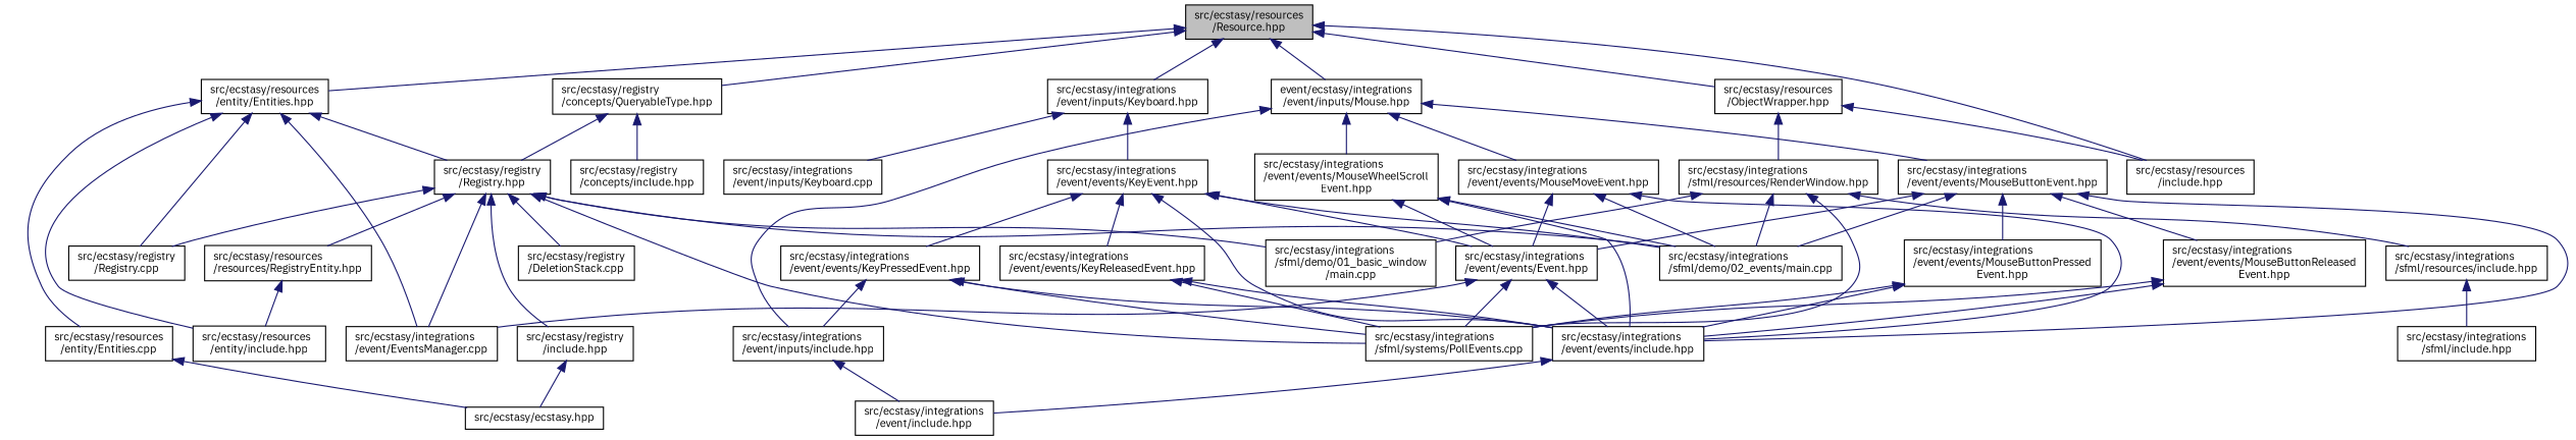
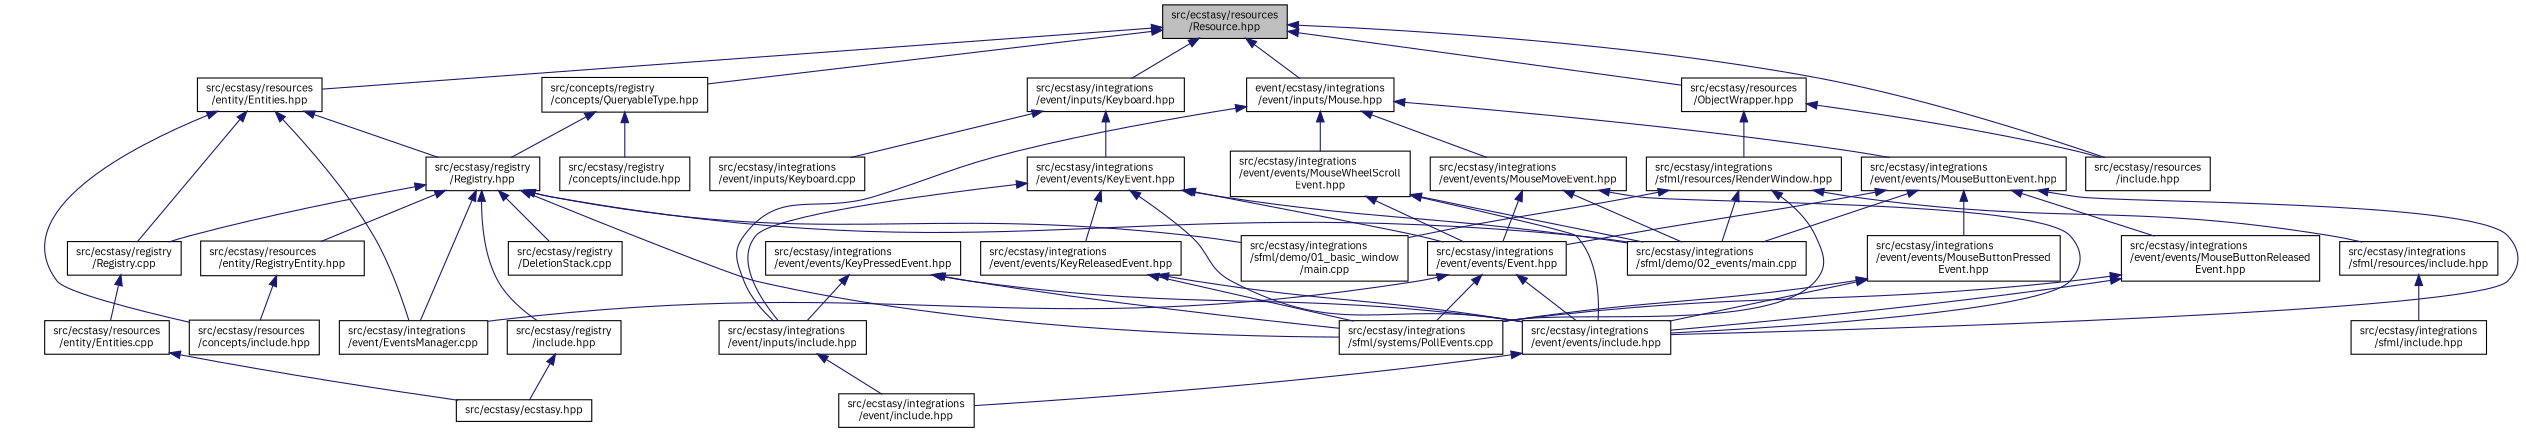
  digraph {
    fontname="IBM Plex Sans"
    node [color=black fillcolor=white fontname="IBM Plex Sans" fontsize=10 shape=record style=filled]
    edge [color=midnightblue dir=back fontname="IBM Plex Sans" fontsize=10 labelfontname=Helvetica labelfontsize=10 style=solid]
    n1 [fillcolor=grey75 fontcolor=black height=0.2 label="src/ecstasy/resources\l/Resource.hpp" width=0.4]
-   n2 [height=0.2 label="src/ecstasy/registry\l/concepts/QueryableType.hpp" width=0.4]
+   n2 [height=0.2 label="src/concepts/registry\l/concepts/QueryableType.hpp" width=0.4]
    n3 [height=0.2 label="src/ecstasy/resources\l/ObjectWrapper.hpp" width=0.4]
    n4 [height=0.2 label="src/ecstasy/resources\l/include.hpp" width=0.4]
    n5 [height=0.2 label="src/ecstasy/integrations\l/event/inputs/Keyboard.hpp" width=0.4]
    n6 [height=0.2 label="event/ecstasy/integrations\l/event/inputs/Mouse.hpp" width=0.4]
    n7 [height=0.2 label="src/ecstasy/resources\l/entity/Entities.hpp" width=0.4]
    n8 [height=0.2 label="src/ecstasy/registry\l/Registry.hpp" width=0.4]
    n9 [height=0.2 label="src/ecstasy/registry\l/concepts/include.hpp" width=0.4]
    n10 [height=0.2 label="src/ecstasy/integrations\l/sfml/resources/RenderWindow.hpp" width=0.4]
    n11 [height=0.2 label="src/ecstasy/integrations\l/event/events/KeyEvent.hpp" width=0.4]
    n12 [height=0.2 label="src/ecstasy/integrations\l/event/inputs/Keyboard.cpp" width=0.4]
    n13 [height=0.2 label="src/ecstasy/integrations\l/event/inputs/include.hpp" width=0.4]
    n14 [height=0.2 label="src/ecstasy/integrations\l/event/events/MouseButtonEvent.hpp" width=0.4]
    n15 [height=0.2 label="src/ecstasy/integrations\l/event/events/MouseMoveEvent.hpp" width=0.4]
    n16 [height=0.2 label="src/ecstasy/integrations\l/event/events/MouseWheelScroll\lEvent.hpp" width=0.4]
    n17 [height=0.2 label="src/ecstasy/integrations\l/event/EventsManager.cpp" width=0.4]
    n18 [height=0.2 label="src/ecstasy/registry\l/Registry.cpp" width=0.4]
-   n19 [height=0.2 label="src/ecstasy/resources\l/entity/include.hpp" width=0.4]
+   n19 [height=0.2 label="src/ecstasy/resources\l/concepts/include.hpp" width=0.4]
    n20 [height=0.2 label="src/ecstasy/resources\l/entity/Entities.cpp" width=0.4]
    n21 [height=0.2 label="src/ecstasy/registry\l/include.hpp" width=0.4]
    n22 [height=0.2 label="src/ecstasy/integrations\l/sfml/demo/01_basic_window\l/main.cpp" width=0.4]
    n23 [height=0.2 label="src/ecstasy/integrations\l/sfml/demo/02_events/main.cpp" width=0.4]
    n24 [height=0.2 label="src/ecstasy/integrations\l/sfml/systems/PollEvents.cpp" width=0.4]
    n25 [height=0.2 label="src/ecstasy/registry\l/DeletionStack.cpp" width=0.4]
-   n26 [height=0.2 label="src/ecstasy/resources\l/resources/RegistryEntity.hpp" width=0.4]
+   n26 [height=0.2 label="src/ecstasy/resources\l/entity/RegistryEntity.hpp" width=0.4]
    n27 [height=0.2 label="src/ecstasy/ecstasy.hpp" width=0.4]
    n28 [height=0.2 label="src/ecstasy/integrations\l/sfml/resources/include.hpp" width=0.4]
    n29 [height=0.2 label="src/ecstasy/integrations\l/sfml/include.hpp" width=0.4]
    n30 [height=0.2 label="src/ecstasy/integrations\l/event/events/Event.hpp" width=0.4]
    n31 [height=0.2 label="src/ecstasy/integrations\l/event/events/include.hpp" width=0.4]
    n32 [height=0.2 label="src/ecstasy/integrations\l/event/events/KeyPressedEvent.hpp" width=0.4]
    n33 [height=0.2 label="src/ecstasy/integrations\l/event/events/KeyReleasedEvent.hpp" width=0.4]
    n34 [height=0.2 label="src/ecstasy/integrations\l/event/include.hpp" width=0.4]
    n35 [height=0.2 label="src/ecstasy/integrations\l/event/events/MouseButtonPressed\lEvent.hpp" width=0.4]
    n36 [height=0.2 label="src/ecstasy/integrations\l/event/events/MouseButtonReleased\lEvent.hpp" width=0.4]
    n1 -> n2
    n1 -> n3
    n1 -> n4
    n1 -> n5
    n1 -> n6
    n1 -> n7
    n2 -> n8
    n2 -> n9
    n3 -> n4
    n3 -> n10
    n5 -> n11
    n5 -> n12
    n6 -> n13
    n6 -> n14
    n6 -> n15
    n6 -> n16
    n7 -> n8
    n7 -> n17
    n7 -> n18
    n7 -> n19
-   n7 -> n20
+   n18 -> n20
    n8 -> n17
    n8 -> n18
    n8 -> n21
    n8 -> n22
    n8 -> n23
    n8 -> n24
    n8 -> n25
    n8 -> n26
    n10 -> n22
    n10 -> n23
    n10 -> n24
    n10 -> n28
    n11 -> n23
    n11 -> n30
    n11 -> n31
-   n11 -> n32
+   n11 -> n13
    n11 -> n33
    n13 -> n34
    n14 -> n23
    n14 -> n30
    n14 -> n31
    n14 -> n35
    n14 -> n36
    n15 -> n23
    n15 -> n30
    n15 -> n31
    n16 -> n23
    n16 -> n30
    n16 -> n31
    n20 -> n27
    n21 -> n27
    n26 -> n19
    n28 -> n29
    n30 -> n17
    n30 -> n24
    n30 -> n31
    n31 -> n34
    n32 -> n13
    n32 -> n24
    n32 -> n31
    n33 -> n24
    n33 -> n31
    n35 -> n24
    n35 -> n31
    n36 -> n24
    n36 -> n31
  }
